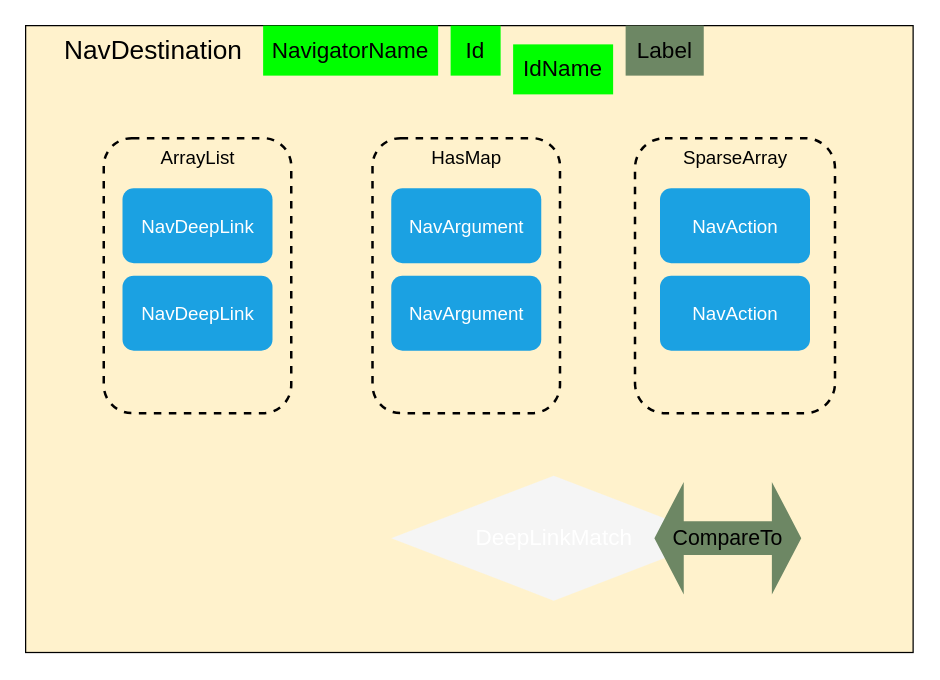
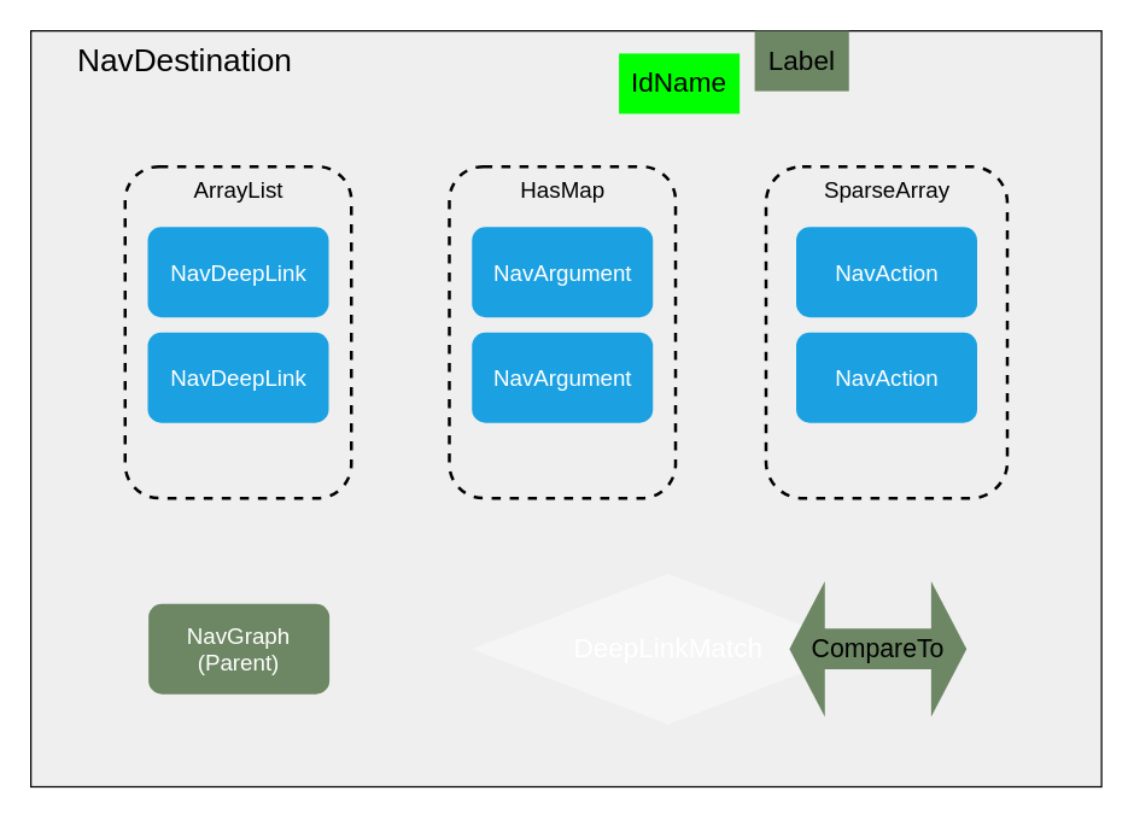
  <mxCell id="0" />
  <mxCell id="1" parent="0" />
- <mxCell id="2" value="&lt;font style=&quot;font-size: 21px&quot; color=&quot;#000000&quot;&gt;&amp;nbsp; &amp;nbsp; &amp;nbsp;NavDestination&lt;/font&gt;" style="rounded=0;whiteSpace=wrap;html=1;fillColor=#fff2cc;verticalAlign=top;align=left;" vertex="1" parent="1"><mxGeometry x="20" y="20" width="710" height="501.5" as="geometry" /></mxCell>
+ <mxCell id="2" value="&lt;font style=&quot;font-size: 21px&quot; color=&quot;#000000&quot;&gt;&amp;nbsp; &amp;nbsp; &amp;nbsp;NavDestination&lt;/font&gt;" style="rounded=0;whiteSpace=wrap;html=1;fillColor=#EFEFEF;verticalAlign=top;align=left;" vertex="1" parent="1"><mxGeometry x="20" y="20" width="710" height="501.5" as="geometry" /></mxCell>
  <mxCell id="3" value="SparseArray" style="rounded=1;whiteSpace=wrap;html=1;fontSize=15;fillColor=none;strokeColor=#000000;dashed=1;strokeWidth=2;verticalAlign=top;fontColor=#000000;" vertex="1" parent="1"><mxGeometry x="507.5" y="110" width="160" height="220" as="geometry" /></mxCell>
  <mxCell id="4" value="NavDeepLink" style="rounded=1;whiteSpace=wrap;html=1;fillColor=#1ba1e2;fontColor=#ffffff;strokeColor=none;fontSize=15;" vertex="1" parent="1"><mxGeometry x="97.5" y="220" width="120" height="60" as="geometry" /></mxCell>
  <mxCell id="5" value="NavAction" style="rounded=1;whiteSpace=wrap;html=1;fillColor=#1ba1e2;fontColor=#ffffff;strokeColor=none;fontSize=15;" vertex="1" parent="1"><mxGeometry x="527.5" y="150" width="120" height="60" as="geometry" /></mxCell>
  <mxCell id="6" value="NavAction" style="rounded=1;whiteSpace=wrap;html=1;fillColor=#1ba1e2;fontColor=#ffffff;strokeColor=none;fontSize=15;" vertex="1" parent="1"><mxGeometry x="527.5" y="220" width="120" height="60" as="geometry" /></mxCell>
  <mxCell id="7" value="HasMap" style="rounded=1;whiteSpace=wrap;html=1;dashed=1;strokeColor=#000000;strokeWidth=2;fillColor=none;fontSize=15;fontColor=#000000;verticalAlign=top;" vertex="1" parent="1"><mxGeometry x="297.5" y="110" width="150" height="220" as="geometry" /></mxCell>
  <mxCell id="8" value="NavArgument" style="rounded=1;whiteSpace=wrap;html=1;dashed=1;strokeWidth=2;fontSize=15;fontColor=#ffffff;fillColor=#1ba1e2;strokeColor=none;" vertex="1" parent="1"><mxGeometry x="312.5" y="150" width="120" height="60" as="geometry" /></mxCell>
  <mxCell id="9" value="NavArgument" style="rounded=1;whiteSpace=wrap;html=1;dashed=1;strokeWidth=2;fontSize=15;fontColor=#ffffff;fillColor=#1ba1e2;strokeColor=none;" vertex="1" parent="1"><mxGeometry x="312.5" y="220" width="120" height="60" as="geometry" /></mxCell>
  <mxCell id="10" value="NavDeepLink" style="rounded=1;whiteSpace=wrap;html=1;fillColor=#1ba1e2;fontColor=#ffffff;strokeColor=none;fontSize=15;" vertex="1" parent="1"><mxGeometry x="97.5" y="150" width="120" height="60" as="geometry" /></mxCell>
  <mxCell id="11" value="ArrayList" style="rounded=1;whiteSpace=wrap;html=1;dashed=1;strokeColor=#000000;strokeWidth=2;fillColor=none;fontSize=15;fontColor=#000000;verticalAlign=top;" vertex="1" parent="1"><mxGeometry x="82.5" y="110" width="150" height="220" as="geometry" /></mxCell>
+ <mxCell id="12" value="NavGraph (Parent)" style="rounded=1;whiteSpace=wrap;html=1;dashed=1;strokeWidth=2;fillColor=#6d8764;fontSize=15;fontColor=#ffffff;align=center;strokeColor=none;" vertex="1" parent="1"><mxGeometry x="98" y="400" width="120" height="60" as="geometry" /></mxCell>
  <mxCell id="13" value="&lt;span style=&quot;&quot;&gt;DeepLinkMatch&lt;/span&gt;" style="rhombus;whiteSpace=wrap;html=1;dashed=1;strokeWidth=2;fillColor=#f5f5f5;fontSize=18;fontColor=#ffffff;align=center;strokeColor=none;" vertex="1" parent="1"><mxGeometry x="312.5" y="380" width="260" height="100" as="geometry" /></mxCell>
  <mxCell id="14" value="&lt;span style=&quot;color: rgb(0 , 0 , 0) ; font-size: 17px&quot;&gt;CompareTo&lt;/span&gt;" style="shape=doubleArrow;whiteSpace=wrap;html=1;dashed=1;strokeWidth=2;fillColor=#6d8764;fontSize=18;fontColor=#ffffff;align=center;strokeColor=none;" vertex="1" parent="1"><mxGeometry x="523" y="385" width="117.5" height="90" as="geometry" /></mxCell>
- <mxCell id="15" value="NavigatorName" style="rounded=0;whiteSpace=wrap;html=1;fontFamily=Helvetica;fontSize=18;align=center;fillColor=#00FF00;strokeColor=none;fontColor=#000000;" vertex="1" parent="1"><mxGeometry x="210" y="20" width="140" height="40" as="geometry" /></mxCell>
- <mxCell id="16" value="Id" style="rounded=0;whiteSpace=wrap;html=1;fontFamily=Helvetica;fontSize=18;align=center;fillColor=#00FF00;strokeColor=none;fontColor=#000000;" vertex="1" parent="1"><mxGeometry x="360" y="20" width="40" height="40" as="geometry" /></mxCell>
  <mxCell id="17" value="IdName" style="rounded=0;whiteSpace=wrap;html=1;fontFamily=Helvetica;fontSize=18;align=center;fillColor=#00FF00;strokeColor=none;fontColor=#000000;" vertex="1" parent="1"><mxGeometry x="410" y="35" width="80" height="40" as="geometry" /></mxCell>
  <mxCell id="18" value="Label" style="rounded=0;whiteSpace=wrap;html=1;fontFamily=Helvetica;fontSize=18;align=center;fillColor=#6d8764;strokeColor=none;fontColor=#000000;" vertex="1" parent="1"><mxGeometry x="500" y="20" width="62.5" height="40" as="geometry" /></mxCell>
